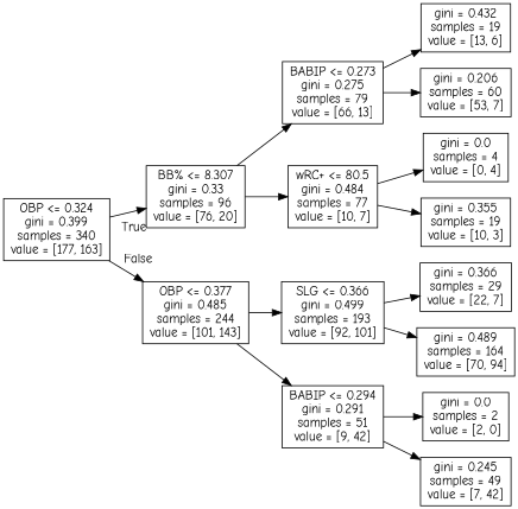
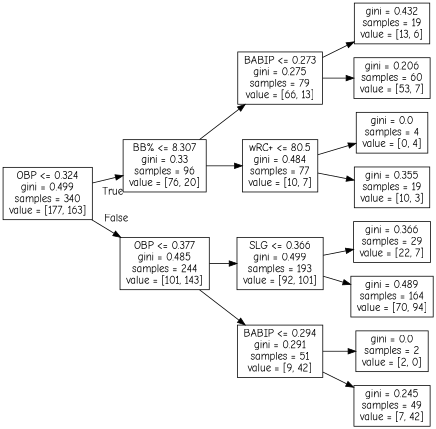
  digraph {
    fontname="Comic Neue"
    rankdir=LR
    node [fontname="Comic Neue" shape=box]
    edge [fontname="Comic Neue"]
-   n1 [label="OBP <= 0.324\ngini = 0.399\nsamples = 340\nvalue = [177, 163]"]
+   n1 [label="OBP <= 0.324\ngini = 0.499\nsamples = 340\nvalue = [177, 163]"]
    n2 [label="BB% <= 8.307\ngini = 0.33\nsamples = 96\nvalue = [76, 20]"]
    n3 [label="OBP <= 0.377\ngini = 0.485\nsamples = 244\nvalue = [101, 143]"]
    n4 [label="BABIP <= 0.273\ngini = 0.275\nsamples = 79\nvalue = [66, 13]"]
    n5 [label="wRC+ <= 80.5\ngini = 0.484\nsamples = 77\nvalue = [10, 7]"]
    n6 [label="SLG <= 0.366\ngini = 0.499\nsamples = 193\nvalue = [92, 101]"]
    n7 [label="BABIP <= 0.294\ngini = 0.291\nsamples = 51\nvalue = [9, 42]"]
    n8 [label="gini = 0.432\nsamples = 19\nvalue = [13, 6]"]
    n9 [label="gini = 0.206\nsamples = 60\nvalue = [53, 7]"]
    n10 [label="gini = 0.0\nsamples = 4\nvalue = [0, 4]"]
    n11 [label="gini = 0.355\nsamples = 19\nvalue = [10, 3]"]
    n12 [label="gini = 0.366\nsamples = 29\nvalue = [22, 7]"]
    n13 [label="gini = 0.489\nsamples = 164\nvalue = [70, 94]"]
    n14 [label="gini = 0.0\nsamples = 2\nvalue = [2, 0]"]
    n15 [label="gini = 0.245\nsamples = 49\nvalue = [7, 42]"]
    n1 -> n2 [headlabel=True labelangle=45 labeldistance=2.5]
    n1 -> n3 [headlabel=False labelangle=-45 labeldistance=2.5]
    n2 -> n4
    n2 -> n5
    n3 -> n6
    n3 -> n7
    n4 -> n8
    n4 -> n9
    n5 -> n10
    n5 -> n11
    n6 -> n12
    n6 -> n13
    n7 -> n14
    n7 -> n15
  }
